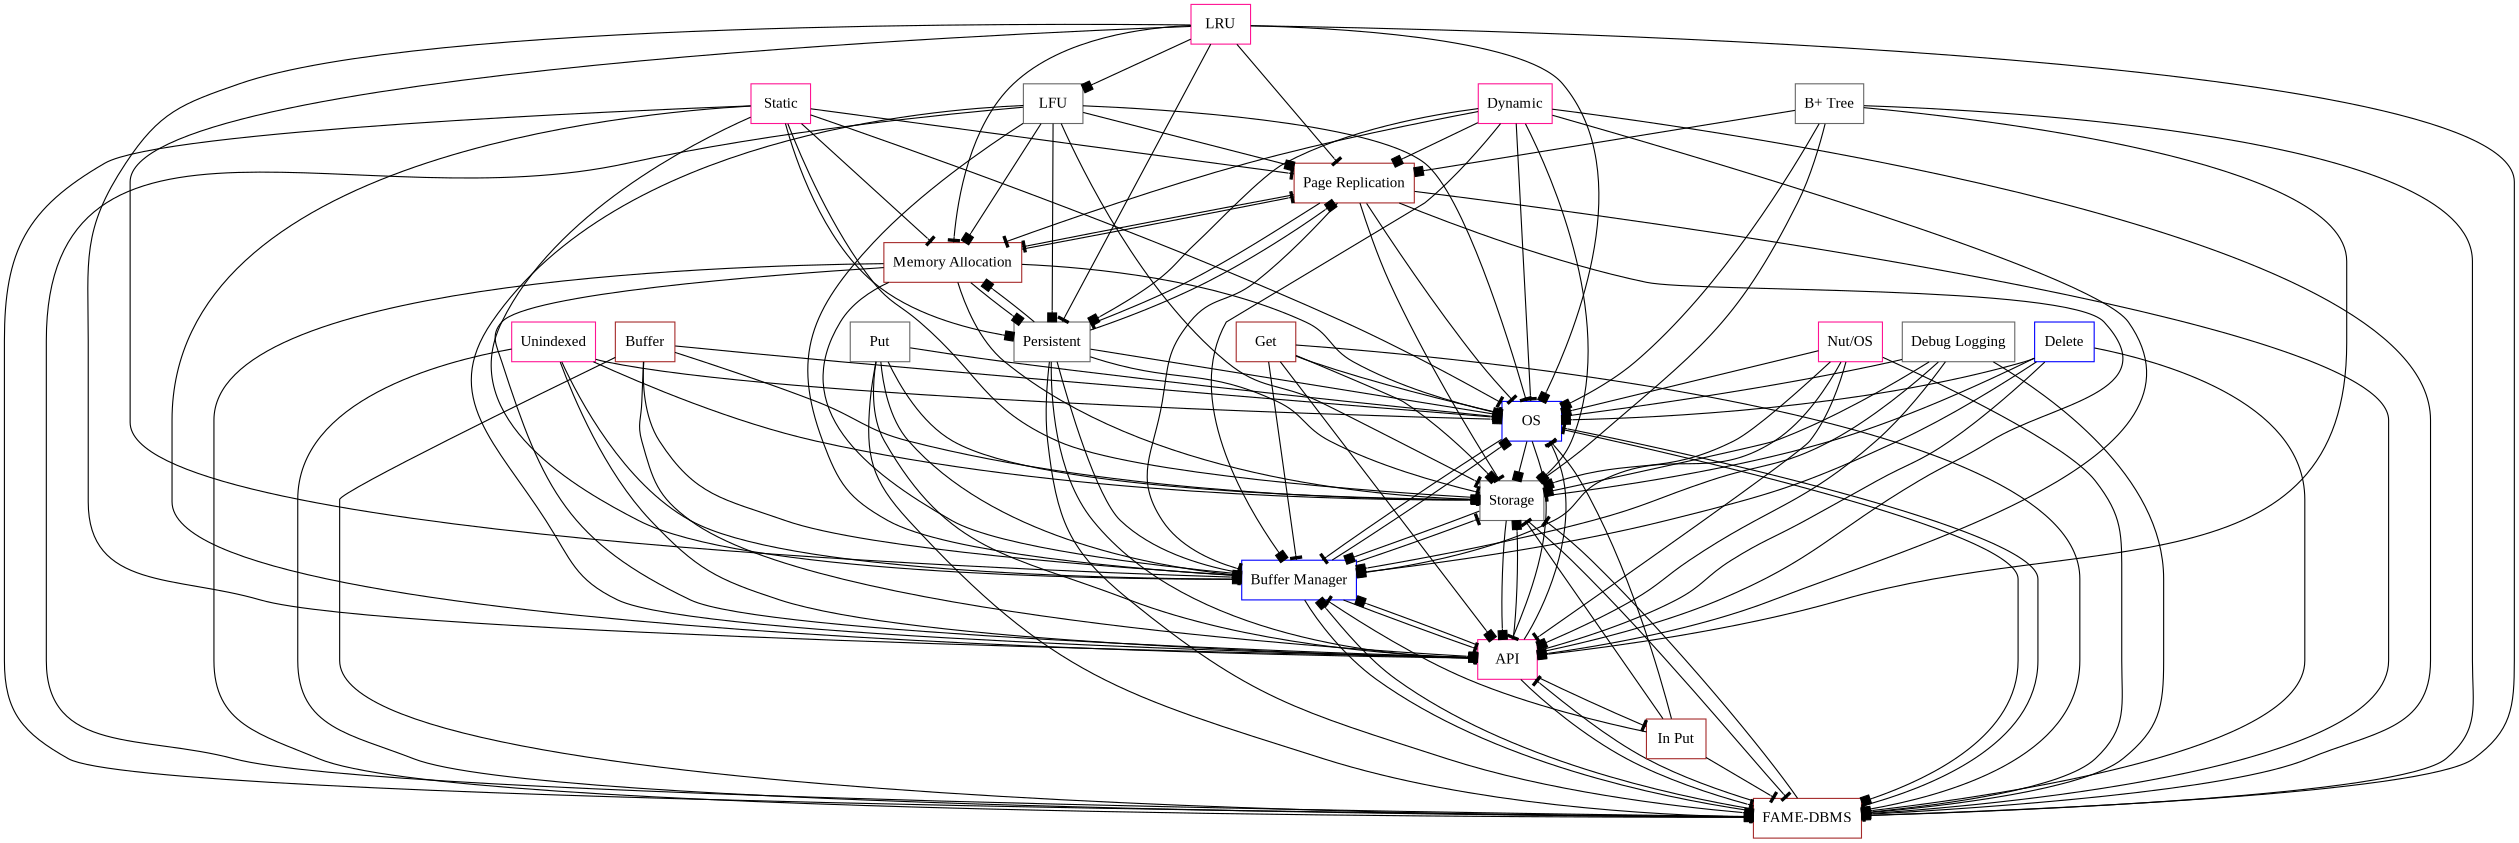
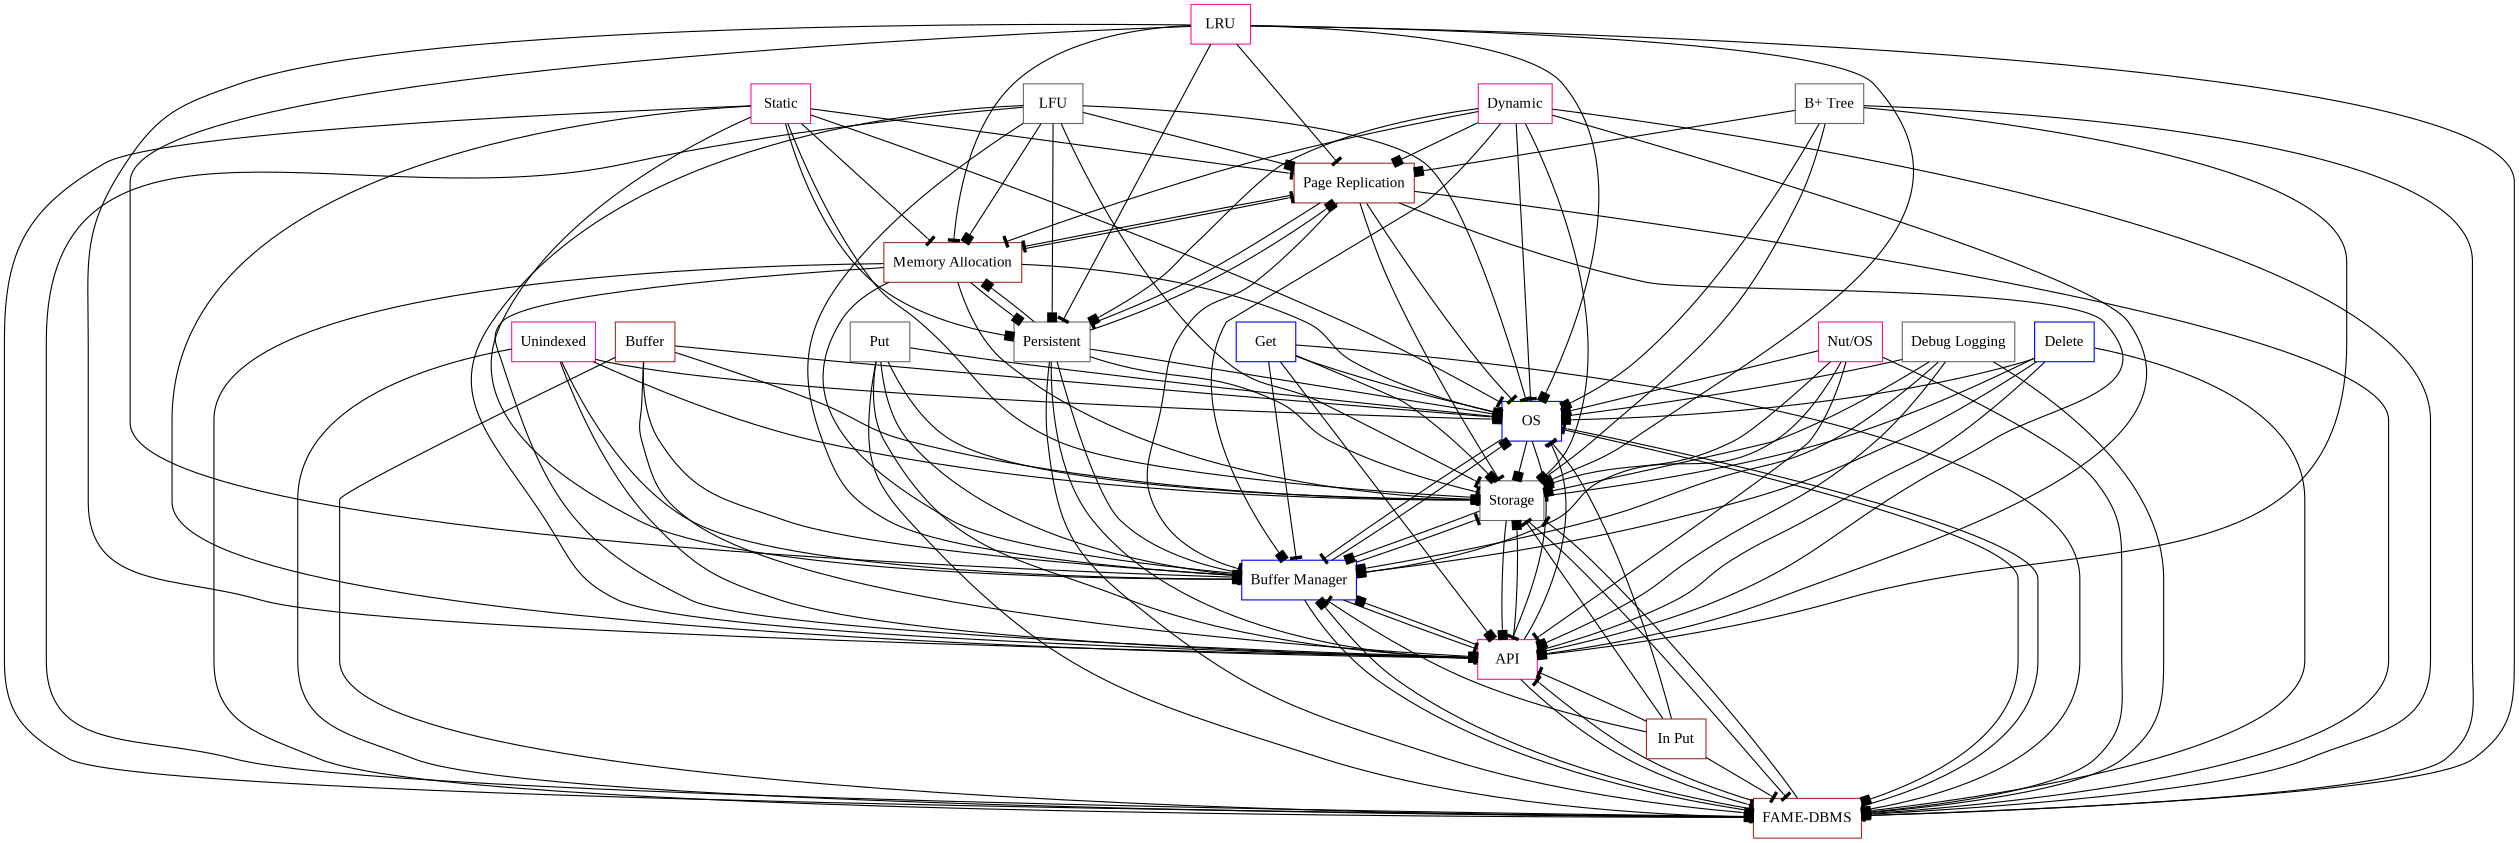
  digraph {
    fontname="Liberation Serif"
    rankdir=TB
    node [color=deeppink fontname="Liberation Serif" shape=box]
    edge [arrowhead=tee fontname="Liberation Serif"]
    n1 [label="Nut/OS"]
    n2 [color=blue label=OS]
    n3 [color=gray40 label=Storage]
    n4 [color=blue label="Buffer Manager"]
    n5 [color=brown label="FAME-DBMS"]
    n6 [label=API]
    n7 [color=gray40 label="B+ Tree"]
    n8 [color=brown label="Page Replication"]
    n9 [color=gray40 label=LFU]
    n10 [color=brown label="Memory Allocation"]
    n11 [color=gray40 label=Persistent]
    n12 [color=gray40 label=Put]
    n13 [label=Static]
    n14 [label=LRU]
    n15 [label=Unindexed]
    n16 [color=brown label=Buffer]
    n17 [label=Dynamic]
    n18 [color=brown label="In Put"]
    n19 [color=blue label=Delete]
-   n20 [color=brown label=Get]
+   n20 [color=blue label=Get]
    n21 [color=gray40 label="Debug Logging"]
    n1 -> n2 [arrowhead=box]
    n1 -> n3 [arrowhead=box]
    n1 -> n4 [arrowhead=box]
    n1 -> n5 [arrowhead=box]
    n1 -> n6
    n2 -> n3 [arrowhead=box]
    n2 -> n4
    n2 -> n5 [arrowhead=box]
    n2 -> n6
    n3 -> n4 [arrowhead=box]
    n3 -> n5
    n3 -> n6 [arrowhead=box]
    n4 -> n2 [arrowhead=box]
    n4 -> n3
    n4 -> n5
    n4 -> n6
    n5 -> n2
    n5 -> n3
    n5 -> n4 [arrowhead=box]
    n5 -> n6
    n6 -> n2
    n6 -> n3 [arrowhead=box]
    n6 -> n4 [arrowhead=box]
    n6 -> n5
    n7 -> n2 [arrowhead=box]
    n7 -> n3
    n7 -> n5
    n7 -> n6 [arrowhead=box]
    n7 -> n8 [arrowhead=box]
    n8 -> n2
    n8 -> n3
    n8 -> n4
    n8 -> n5 [arrowhead=box]
    n8 -> n6
    n8 -> n10
    n8 -> n11
    n9 -> n2
    n9 -> n3
    n9 -> n4
    n9 -> n5 [arrowhead=box]
    n9 -> n6
    n9 -> n8 [arrowhead=box]
    n9 -> n10 [arrowhead=box]
    n9 -> n11 [arrowhead=box]
    n10 -> n2 [arrowhead=box]
    n10 -> n3 [arrowhead=box]
    n10 -> n4
    n10 -> n5 [arrowhead=box]
    n10 -> n6 [arrowhead=box]
    n10 -> n8
    n10 -> n11 [arrowhead=box]
    n11 -> n2
    n11 -> n3
    n11 -> n4
    n11 -> n5 [arrowhead=box]
    n11 -> n6
    n11 -> n8 [arrowhead=box]
    n11 -> n10 [arrowhead=box]
    n12 -> n2 [arrowhead=box]
    n12 -> n3
    n12 -> n4 [arrowhead=box]
    n12 -> n5
    n12 -> n6 [arrowhead=box]
    n13 -> n2
    n13 -> n3
    n13 -> n4 [arrowhead=box]
    n13 -> n5
    n13 -> n6
    n13 -> n8
    n13 -> n10
    n13 -> n11 [arrowhead=box]
    n14 -> n2 [arrowhead=box]
-   n14 -> n9 [arrowhead=box]
+   n14 -> n3 [arrowhead=box]
    n14 -> n4 [arrowhead=box]
    n14 -> n5 [arrowhead=box]
    n14 -> n6
    n14 -> n8
    n14 -> n10
    n14 -> n11
    n15 -> n2 [arrowhead=box]
    n15 -> n3 [arrowhead=box]
    n15 -> n4
    n15 -> n5 [arrowhead=box]
    n15 -> n6 [arrowhead=box]
    n16 -> n2 [arrowhead=box]
    n16 -> n3
    n16 -> n4
    n16 -> n5
    n16 -> n6 [arrowhead=box]
    n17 -> n2
    n17 -> n3 [arrowhead=box]
    n17 -> n4 [arrowhead=box]
    n17 -> n5 [arrowhead=box]
    n17 -> n6 [arrowhead=box]
    n17 -> n8 [arrowhead=box]
    n17 -> n10
    n17 -> n11 [arrowhead=box]
    n18 -> n2
    n18 -> n3
    n18 -> n4
    n18 -> n5
-   n6 -> n18
+   n18 -> n6
    n19 -> n2 [arrowhead=box]
    n19 -> n3
    n19 -> n4 [arrowhead=box]
    n19 -> n5 [arrowhead=box]
    n19 -> n6
    n20 -> n2
    n20 -> n3 [arrowhead=box]
    n20 -> n4
    n20 -> n5
    n20 -> n6 [arrowhead=box]
    n21 -> n2
    n21 -> n3 [arrowhead=box]
    n21 -> n4 [arrowhead=box]
    n21 -> n5
    n21 -> n6 [arrowhead=box]
  }
